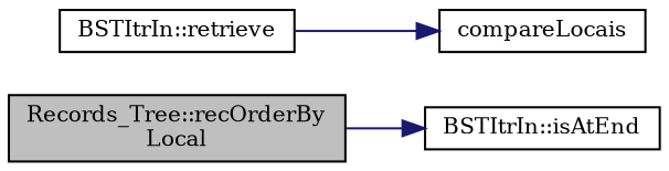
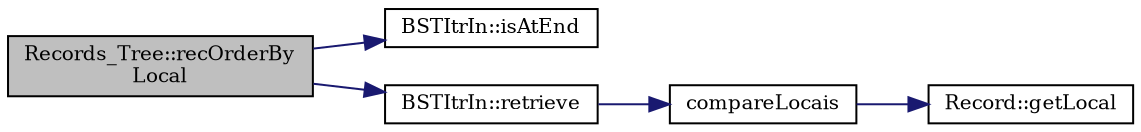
  digraph {
    fontname="DejaVu Serif"
    rankdir=LR
    node [color=black fillcolor=white fontname="DejaVu Serif" fontsize=10 shape=record style=filled]
    edge [color=midnightblue fontname="DejaVu Serif" fontsize=10 labelfontname=Helvetica labelfontsize=10 style=solid]
    n1 [fillcolor=grey75 fontcolor=black height=0.2 label="Records_Tree::recOrderBy\lLocal" width=0.4]
    n2 [height=0.2 label="BSTItrIn::isAtEnd" width=0.4]
    n3 [height=0.2 label="BSTItrIn::retrieve" width=0.4]
    n4 [height=0.2 label=compareLocais width=0.4]
+   n5 [height=0.2 label="Record::getLocal" width=0.4]
    n1 -> n2
+   n1 -> n3
    n3 -> n4
+   n4 -> n5
  }
